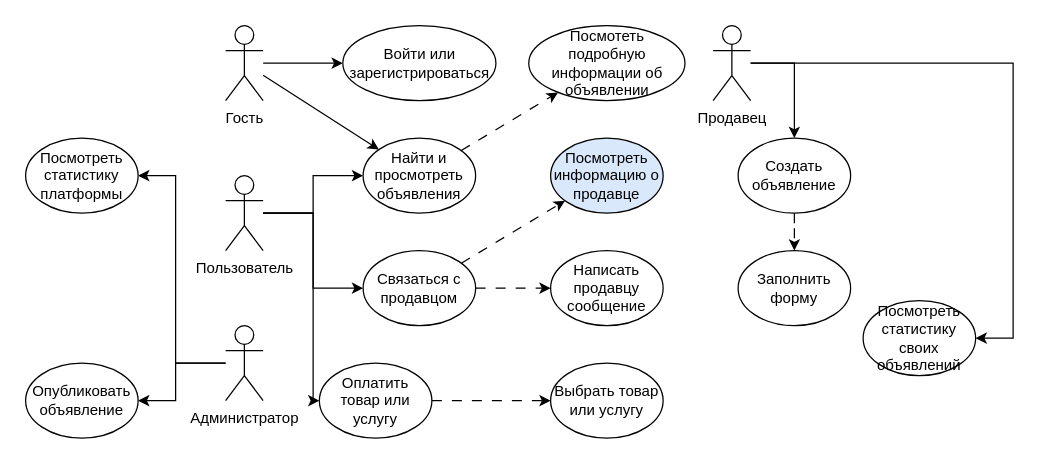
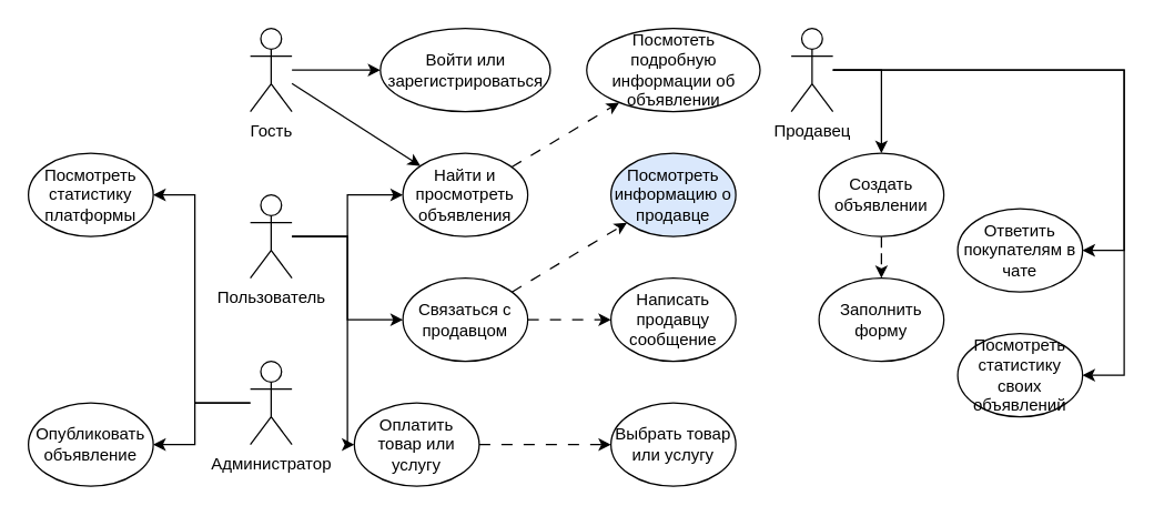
  <mxCell id="0" />
  <mxCell id="1" parent="0" />
  <mxCell id="2" style="edgeStyle=orthogonalEdgeStyle;rounded=0;orthogonalLoop=1;jettySize=auto;html=1;" edge="1" parent="1" source="5" target="18"><mxGeometry relative="1" as="geometry" /></mxCell>
  <mxCell id="3" style="edgeStyle=orthogonalEdgeStyle;rounded=0;orthogonalLoop=1;jettySize=auto;html=1;" edge="1" parent="1" source="5" target="21"><mxGeometry relative="1" as="geometry" /></mxCell>
  <mxCell id="4" style="edgeStyle=orthogonalEdgeStyle;rounded=0;orthogonalLoop=1;jettySize=auto;html=1;" edge="1" parent="1" source="5" target="30"><mxGeometry relative="1" as="geometry"><Array as="points"><mxPoint x="250" y="170" /><mxPoint x="250" y="320" /></Array></mxGeometry></mxCell>
  <mxCell id="5" value="Пользователь" style="shape=umlActor;verticalLabelPosition=bottom;verticalAlign=top;html=1;outlineConnect=0;" vertex="1" parent="1"><mxGeometry x="180" y="140" width="30" height="60" as="geometry" /></mxCell>
  <mxCell id="6" style="edgeStyle=orthogonalEdgeStyle;rounded=0;orthogonalLoop=1;jettySize=auto;html=1;" edge="1" parent="1" source="9" target="23"><mxGeometry relative="1" as="geometry"><Array as="points"><mxPoint x="635" y="50" /></Array></mxGeometry></mxCell>
+ <mxCell id="7" style="edgeStyle=orthogonalEdgeStyle;rounded=0;orthogonalLoop=1;jettySize=auto;html=1;" edge="1" parent="1" source="9" target="33"><mxGeometry relative="1" as="geometry"><Array as="points"><mxPoint x="810" y="50" /><mxPoint x="810" y="180" /></Array></mxGeometry></mxCell>
  <mxCell id="8" style="edgeStyle=orthogonalEdgeStyle;rounded=0;orthogonalLoop=1;jettySize=auto;html=1;" edge="1" parent="1" source="9" target="32"><mxGeometry relative="1" as="geometry"><Array as="points"><mxPoint x="810" y="50" /><mxPoint x="810" y="270" /></Array></mxGeometry></mxCell>
  <mxCell id="9" value="Продавец" style="shape=umlActor;verticalLabelPosition=bottom;verticalAlign=top;html=1;outlineConnect=0;" vertex="1" parent="1"><mxGeometry x="570" y="20" width="30" height="60" as="geometry" /></mxCell>
  <mxCell id="10" style="edgeStyle=orthogonalEdgeStyle;rounded=0;orthogonalLoop=1;jettySize=auto;html=1;" edge="1" parent="1" source="12" target="24"><mxGeometry relative="1" as="geometry"><Array as="points"><mxPoint x="140" y="290" /><mxPoint x="140" y="320" /></Array></mxGeometry></mxCell>
  <mxCell id="11" style="edgeStyle=orthogonalEdgeStyle;rounded=0;orthogonalLoop=1;jettySize=auto;html=1;" edge="1" parent="1" source="12" target="34"><mxGeometry relative="1" as="geometry"><Array as="points"><mxPoint x="140" y="290" /><mxPoint x="140" y="140" /></Array></mxGeometry></mxCell>
  <mxCell id="12" value="Администратор" style="shape=umlActor;verticalLabelPosition=bottom;verticalAlign=top;html=1;outlineConnect=0;" vertex="1" parent="1"><mxGeometry x="180" y="260" width="30" height="60" as="geometry" /></mxCell>
  <mxCell id="13" style="edgeStyle=orthogonalEdgeStyle;rounded=0;orthogonalLoop=1;jettySize=auto;html=1;" edge="1" parent="1" source="15" target="16"><mxGeometry relative="1" as="geometry" /></mxCell>
  <mxCell id="14" style="rounded=0;orthogonalLoop=1;jettySize=auto;html=1;" edge="1" parent="1" source="15" target="18"><mxGeometry relative="1" as="geometry" /></mxCell>
  <mxCell id="15" value="Гость" style="shape=umlActor;verticalLabelPosition=bottom;verticalAlign=top;html=1;outlineConnect=0;" vertex="1" parent="1"><mxGeometry x="180" y="20" width="30" height="60" as="geometry" /></mxCell>
  <mxCell id="16" value="Войти или зарегистрироваться" style="ellipse;whiteSpace=wrap;html=1;" vertex="1" parent="1"><mxGeometry x="273.75" y="20" width="122.5" height="60" as="geometry" /></mxCell>
  <mxCell id="17" style="rounded=0;orthogonalLoop=1;jettySize=auto;html=1;dashed=1;dashPattern=8 8;" edge="1" parent="1" source="18" target="25"><mxGeometry relative="1" as="geometry" /></mxCell>
  <mxCell id="18" value="Найти и просмотреть объявления" style="ellipse;whiteSpace=wrap;html=1;" vertex="1" parent="1"><mxGeometry x="290" y="110" width="90" height="60" as="geometry" /></mxCell>
  <mxCell id="19" style="rounded=0;orthogonalLoop=1;jettySize=auto;html=1;dashed=1;dashPattern=8 8;" edge="1" parent="1" source="21" target="26"><mxGeometry relative="1" as="geometry" /></mxCell>
  <mxCell id="20" style="edgeStyle=orthogonalEdgeStyle;rounded=0;orthogonalLoop=1;jettySize=auto;html=1;dashed=1;dashPattern=8 8;" edge="1" parent="1" source="21" target="27"><mxGeometry relative="1" as="geometry" /></mxCell>
  <mxCell id="21" value="Связаться с продавцом" style="ellipse;whiteSpace=wrap;html=1;" vertex="1" parent="1"><mxGeometry x="290" y="200" width="90" height="60" as="geometry" /></mxCell>
  <mxCell id="22" style="edgeStyle=orthogonalEdgeStyle;rounded=0;orthogonalLoop=1;jettySize=auto;html=1;dashed=1;dashPattern=8 8;" edge="1" parent="1" source="23" target="28"><mxGeometry relative="1" as="geometry" /></mxCell>
- <mxCell id="23" value="Создать объявление" style="ellipse;whiteSpace=wrap;html=1;" vertex="1" parent="1"><mxGeometry x="590" y="110" width="90" height="60" as="geometry" /></mxCell>
+ <mxCell id="23" value="Создать объявлении" style="ellipse;whiteSpace=wrap;html=1;" vertex="1" parent="1"><mxGeometry x="590" y="110" width="90" height="60" as="geometry" /></mxCell>
  <mxCell id="24" value="Опубликовать объявление" style="ellipse;whiteSpace=wrap;html=1;" vertex="1" parent="1"><mxGeometry x="20" y="290" width="90" height="60" as="geometry" /></mxCell>
  <mxCell id="25" value="Посмотеть подробную информации об объявлении" style="ellipse;whiteSpace=wrap;html=1;" vertex="1" parent="1"><mxGeometry x="422.5" y="20" width="125" height="60" as="geometry" /></mxCell>
  <mxCell id="26" value="Посмотреть информацию о продавце" style="ellipse;whiteSpace=wrap;html=1;fillColor=#dae8fc;" vertex="1" parent="1"><mxGeometry x="440" y="110" width="90" height="60" as="geometry" /></mxCell>
  <mxCell id="27" value="Написать продавцу сообщение" style="ellipse;whiteSpace=wrap;html=1;" vertex="1" parent="1"><mxGeometry x="440" y="200" width="90" height="60" as="geometry" /></mxCell>
  <mxCell id="28" value="Заполнить форму" style="ellipse;whiteSpace=wrap;html=1;" vertex="1" parent="1"><mxGeometry x="590" y="200" width="90" height="60" as="geometry" /></mxCell>
  <mxCell id="29" style="edgeStyle=orthogonalEdgeStyle;rounded=0;orthogonalLoop=1;jettySize=auto;html=1;dashed=1;dashPattern=8 8;" edge="1" parent="1" source="30" target="31"><mxGeometry relative="1" as="geometry" /></mxCell>
  <mxCell id="30" value="Оплатить товар или услугу" style="ellipse;whiteSpace=wrap;html=1;" vertex="1" parent="1"><mxGeometry x="255" y="290" width="90" height="60" as="geometry" /></mxCell>
  <mxCell id="31" value="Выбрать товар или услугу" style="ellipse;whiteSpace=wrap;html=1;" vertex="1" parent="1"><mxGeometry x="440" y="290" width="90" height="60" as="geometry" /></mxCell>
  <mxCell id="32" value="Посмотреть статистику своих объявлений" style="ellipse;whiteSpace=wrap;html=1;" vertex="1" parent="1"><mxGeometry x="690" y="240" width="90" height="60" as="geometry" /></mxCell>
+ <mxCell id="33" value="Ответить покупателям в чате" style="ellipse;whiteSpace=wrap;html=1;" vertex="1" parent="1"><mxGeometry x="690" y="150" width="90" height="60" as="geometry" /></mxCell>
  <mxCell id="34" value="Посмотреть статистику платформы" style="ellipse;whiteSpace=wrap;html=1;" vertex="1" parent="1"><mxGeometry x="20" y="110" width="90" height="60" as="geometry" /></mxCell>
